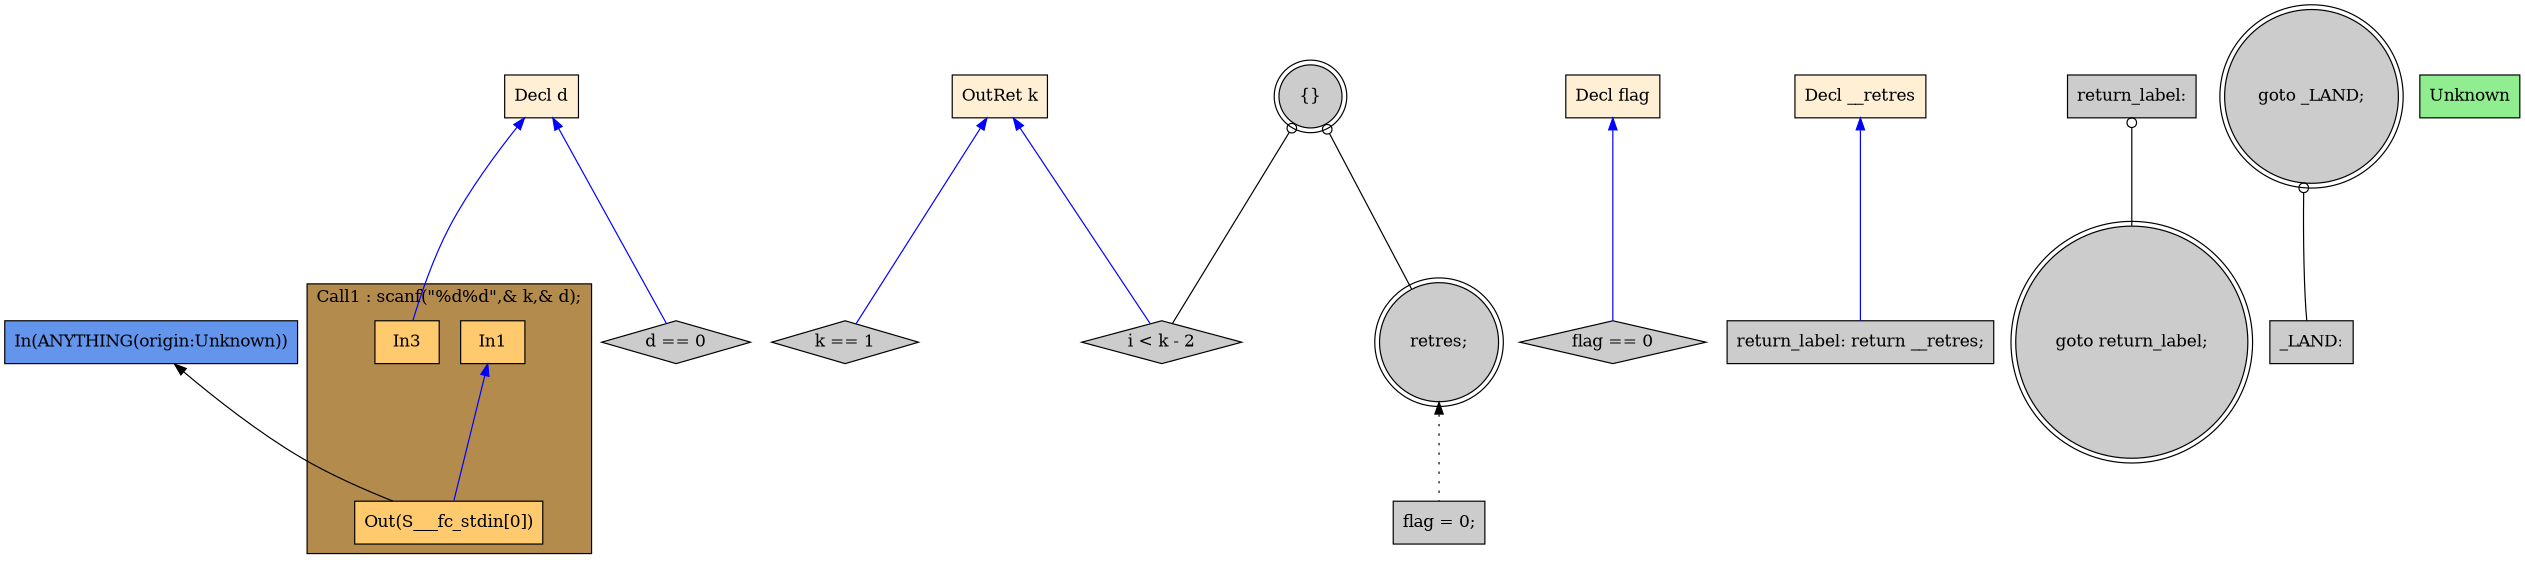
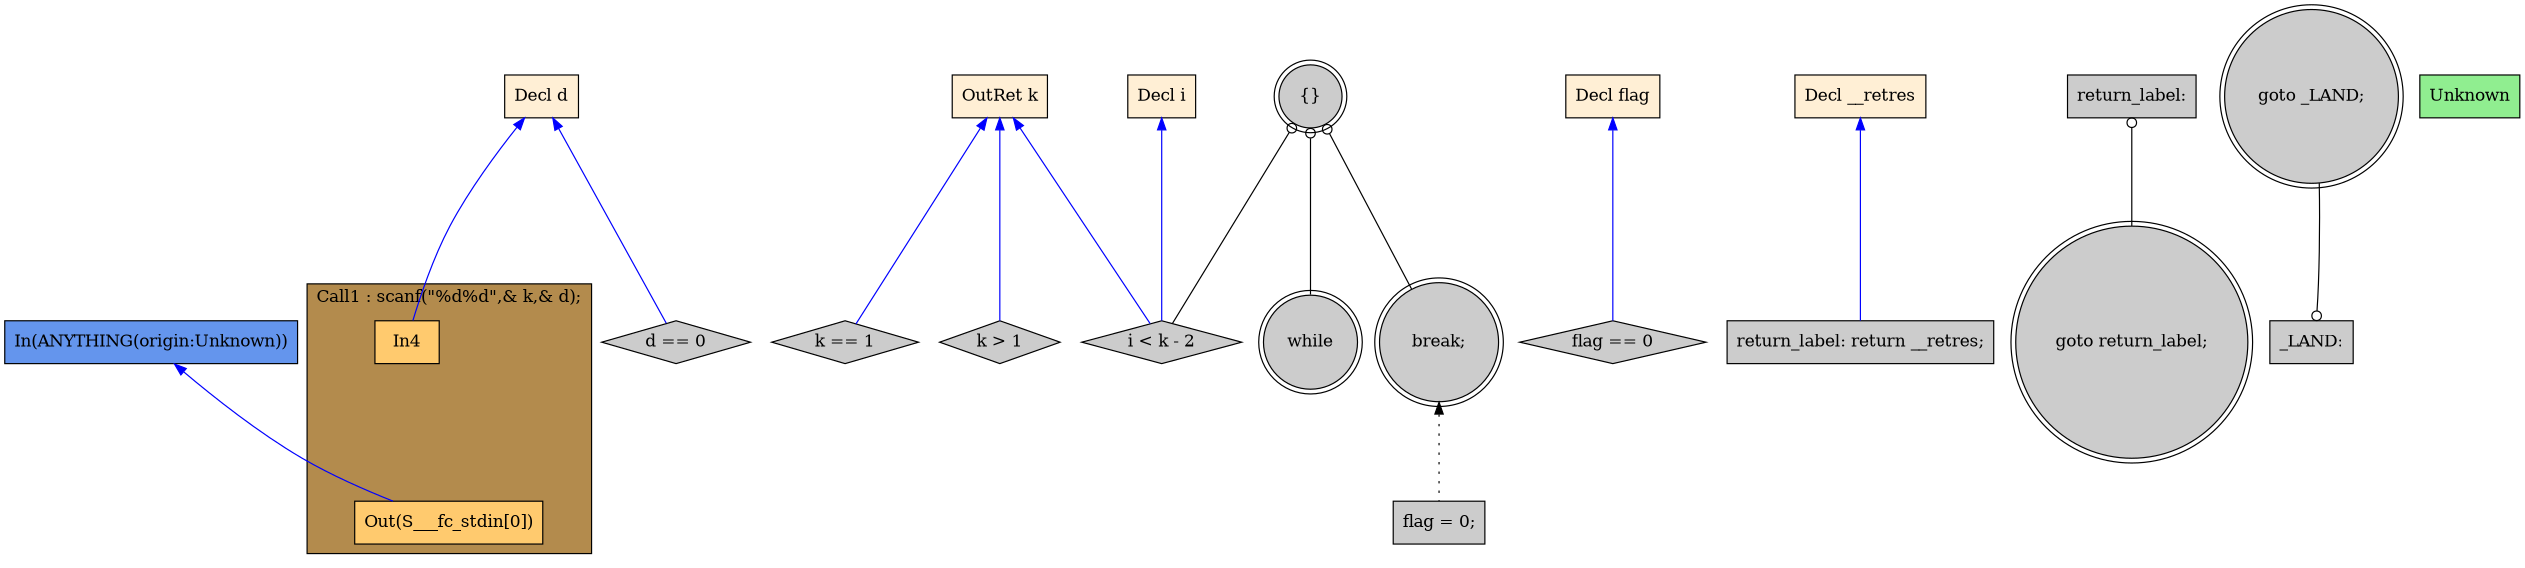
  digraph {
    rankdir=TB
    node [fillcolor="#CCCCCC" shape=box style=filled]
    edge [color="#0000FF" dir=back]
-   n1 [fillcolor="#FFCA6E" label=In1]
-   n2 [fillcolor="#FFCA6E" label=In3]
+   n2 [fillcolor="#FFCA6E" label=In4]
    n3 [fillcolor="#FFCA6E" label="Out(S___fc_stdin[0])"]
    n4 [fillcolor="#FFEFD5" label="OutRet k"]
    n5 [label="k == 1" shape=diamond]
+   n6 [label="k > 1" shape=diamond]
    n7 [label="i < k - 2" shape=diamond]
    n8 [fillcolor="#FFEFD5" label="Decl d"]
    n9 [label="d == 0" shape=diamond]
+   n10 [fillcolor="#FFEFD5" label="Decl i"]
    n11 [fillcolor="#FFEFD5" label="Decl flag"]
    n12 [label="flag == 0" shape=diamond]
    n13 [label="flag = 0;"]
    n14 [fillcolor="#FFEFD5" label="Decl __retres"]
    n15 [label="return_label: return __retres;"]
    n16 [label="goto return_label;" shape=doublecircle]
    n17 [label="return_label:"]
    n18 [label="goto _LAND;" shape=doublecircle]
    n19 [label="_LAND:"]
    n20 [label="{}" shape=doublecircle]
-   n22 [label="retres;" shape=doublecircle]
+   n21 [label=while shape=doublecircle]
+   n22 [label="break;" shape=doublecircle]
    n23 [fillcolor="#90EE90" label=Unknown]
    n24 [fillcolor="#6495ED" label="In(ANYTHING(origin:Unknown))"]
    subgraph cluster_1 {
      fillcolor="#B38B4D"
      label="Call1 : scanf(\"%d%d\",& k,& d);"
      style=filled
-     n1
      n2
      n3
    }
-   n1 -> n3
    n4 -> n5
+   n4 -> n6
    n4 -> n7
    n8 -> n2
    n8 -> n9
+   n10 -> n7
    n11 -> n12
    n14 -> n15
    n17 -> n16 [arrowtail=odot color="#000000"]
-   n18 -> n19 [arrowtail=odot color="#000000"]
+   n19 -> n18 [arrowtail=odot color="#000000"]
    n20 -> n7 [arrowtail=odot color="#000000"]
+   n20 -> n21 [arrowtail=odot color="#000000"]
    n20 -> n22 [arrowtail=odot color="#000000"]
    n22 -> n13 [color="#000000" style=dotted]
-   n24 -> n3 [color="#000000"]
+   n24 -> n3
  }
